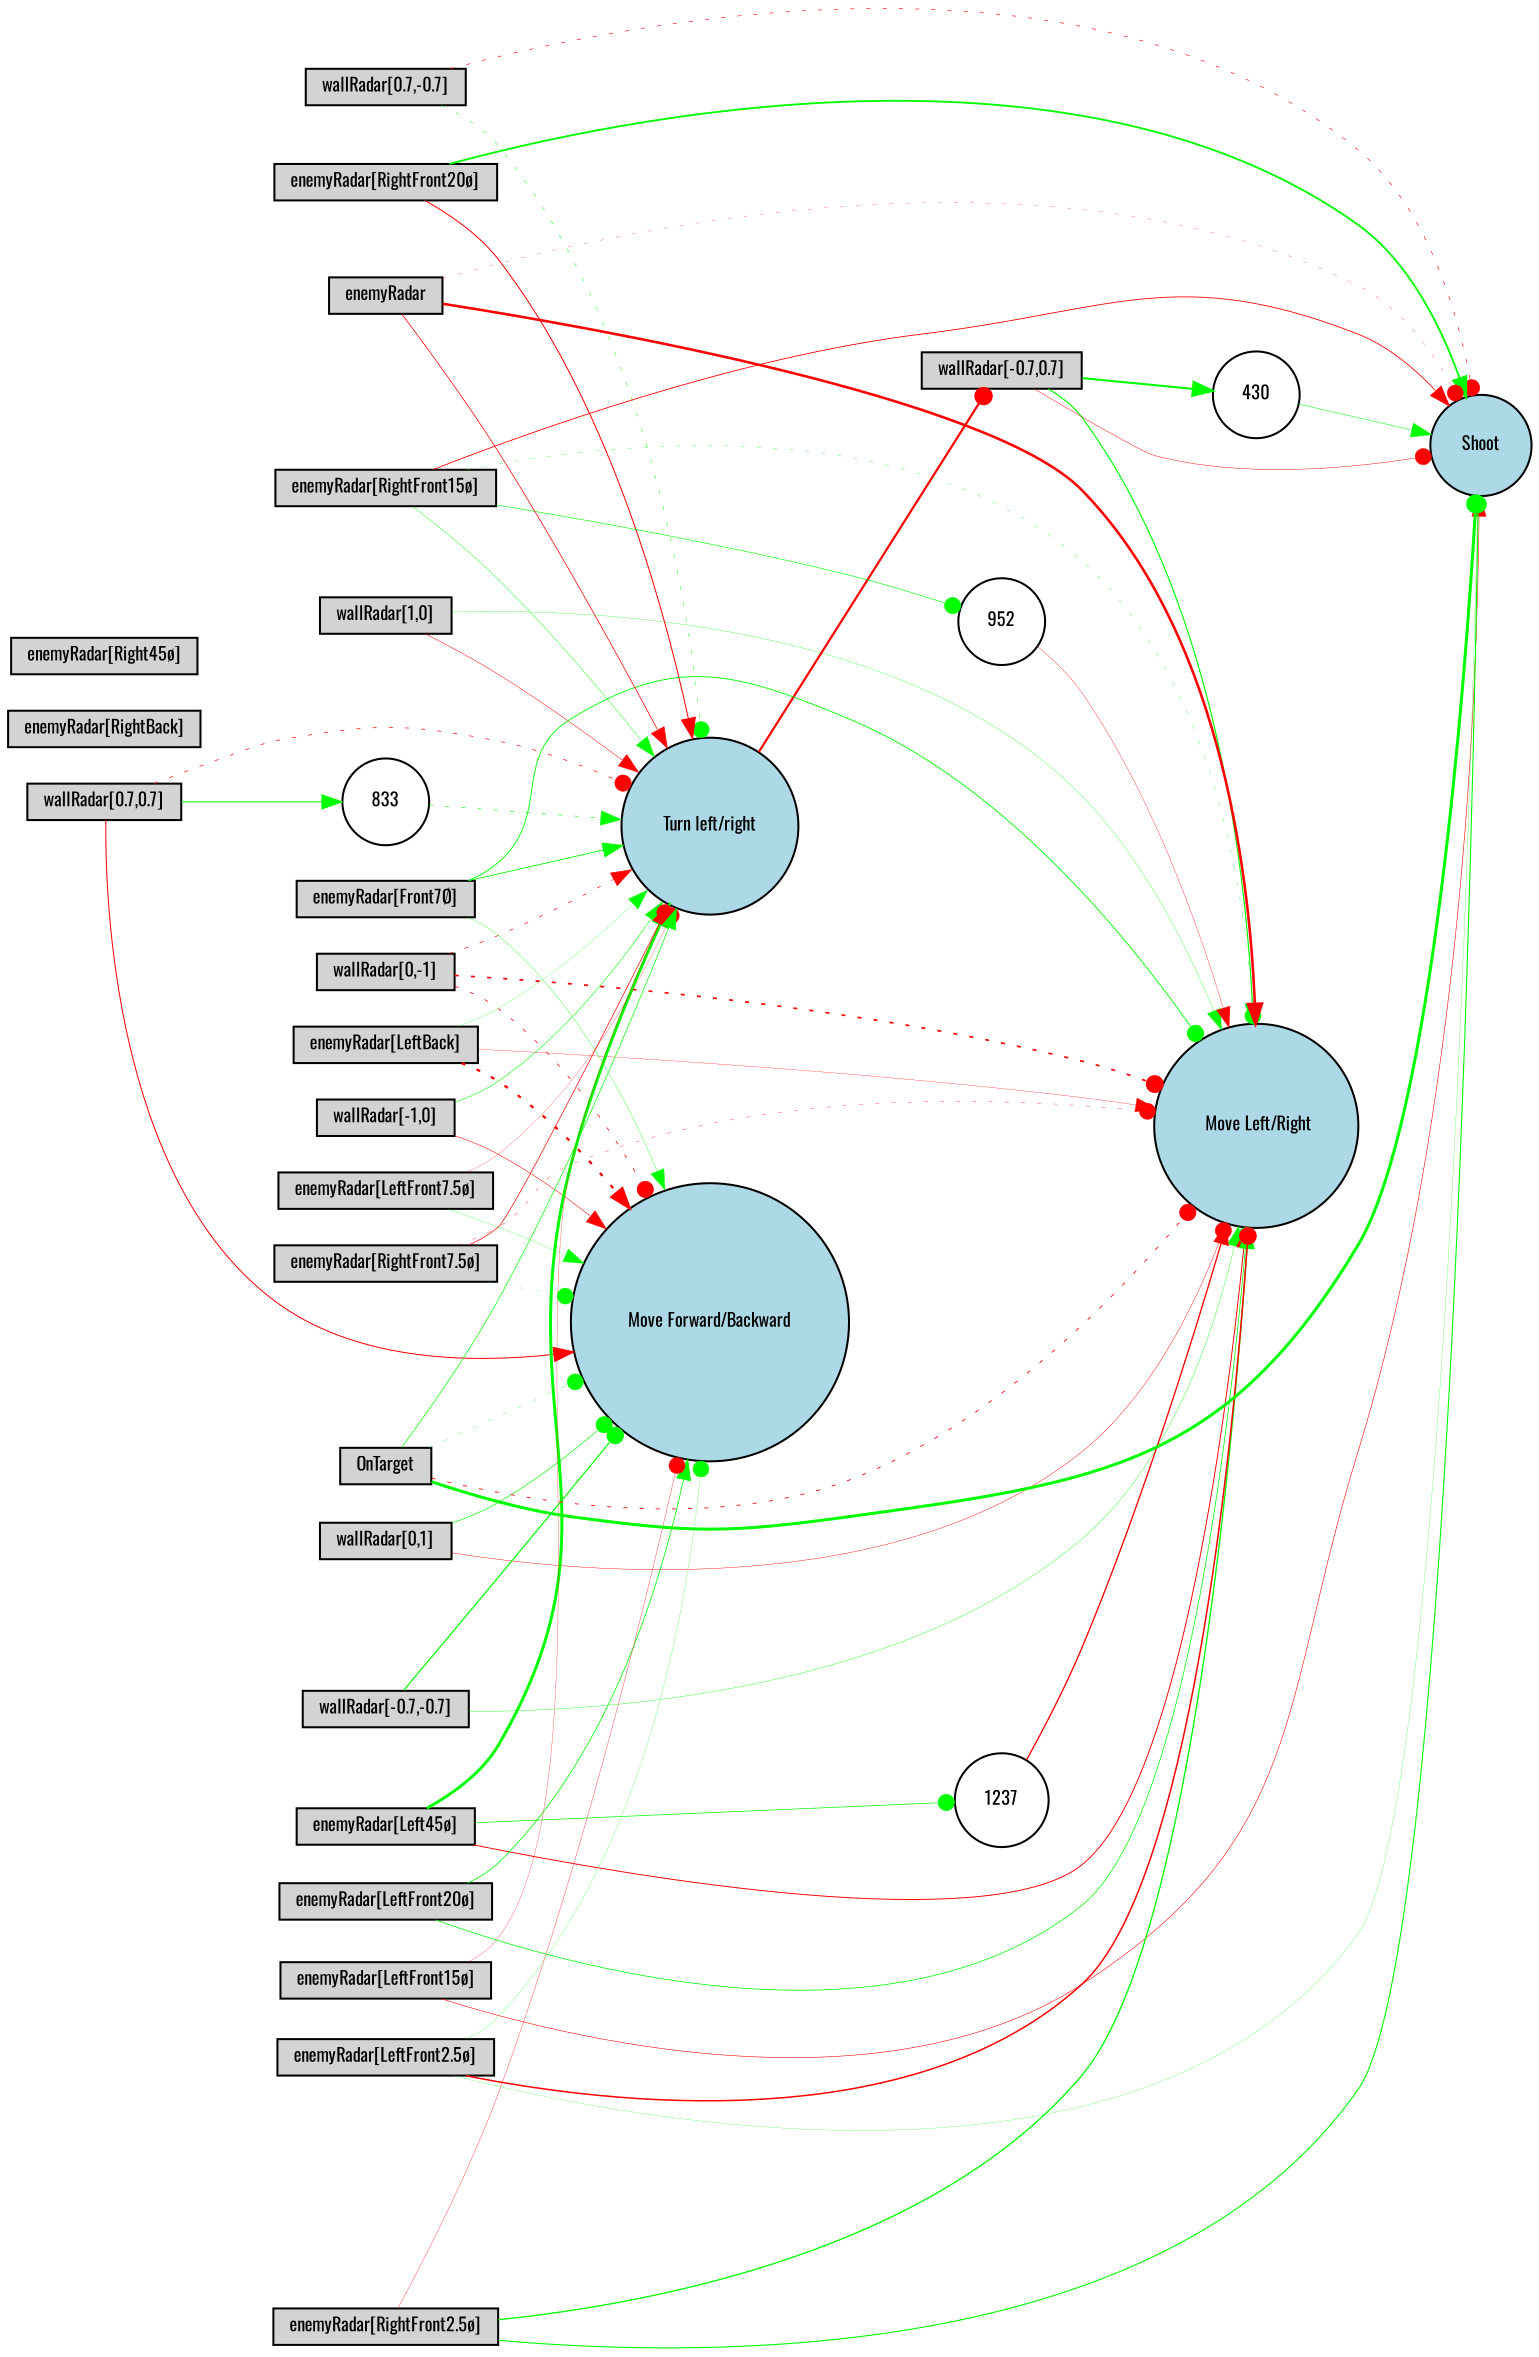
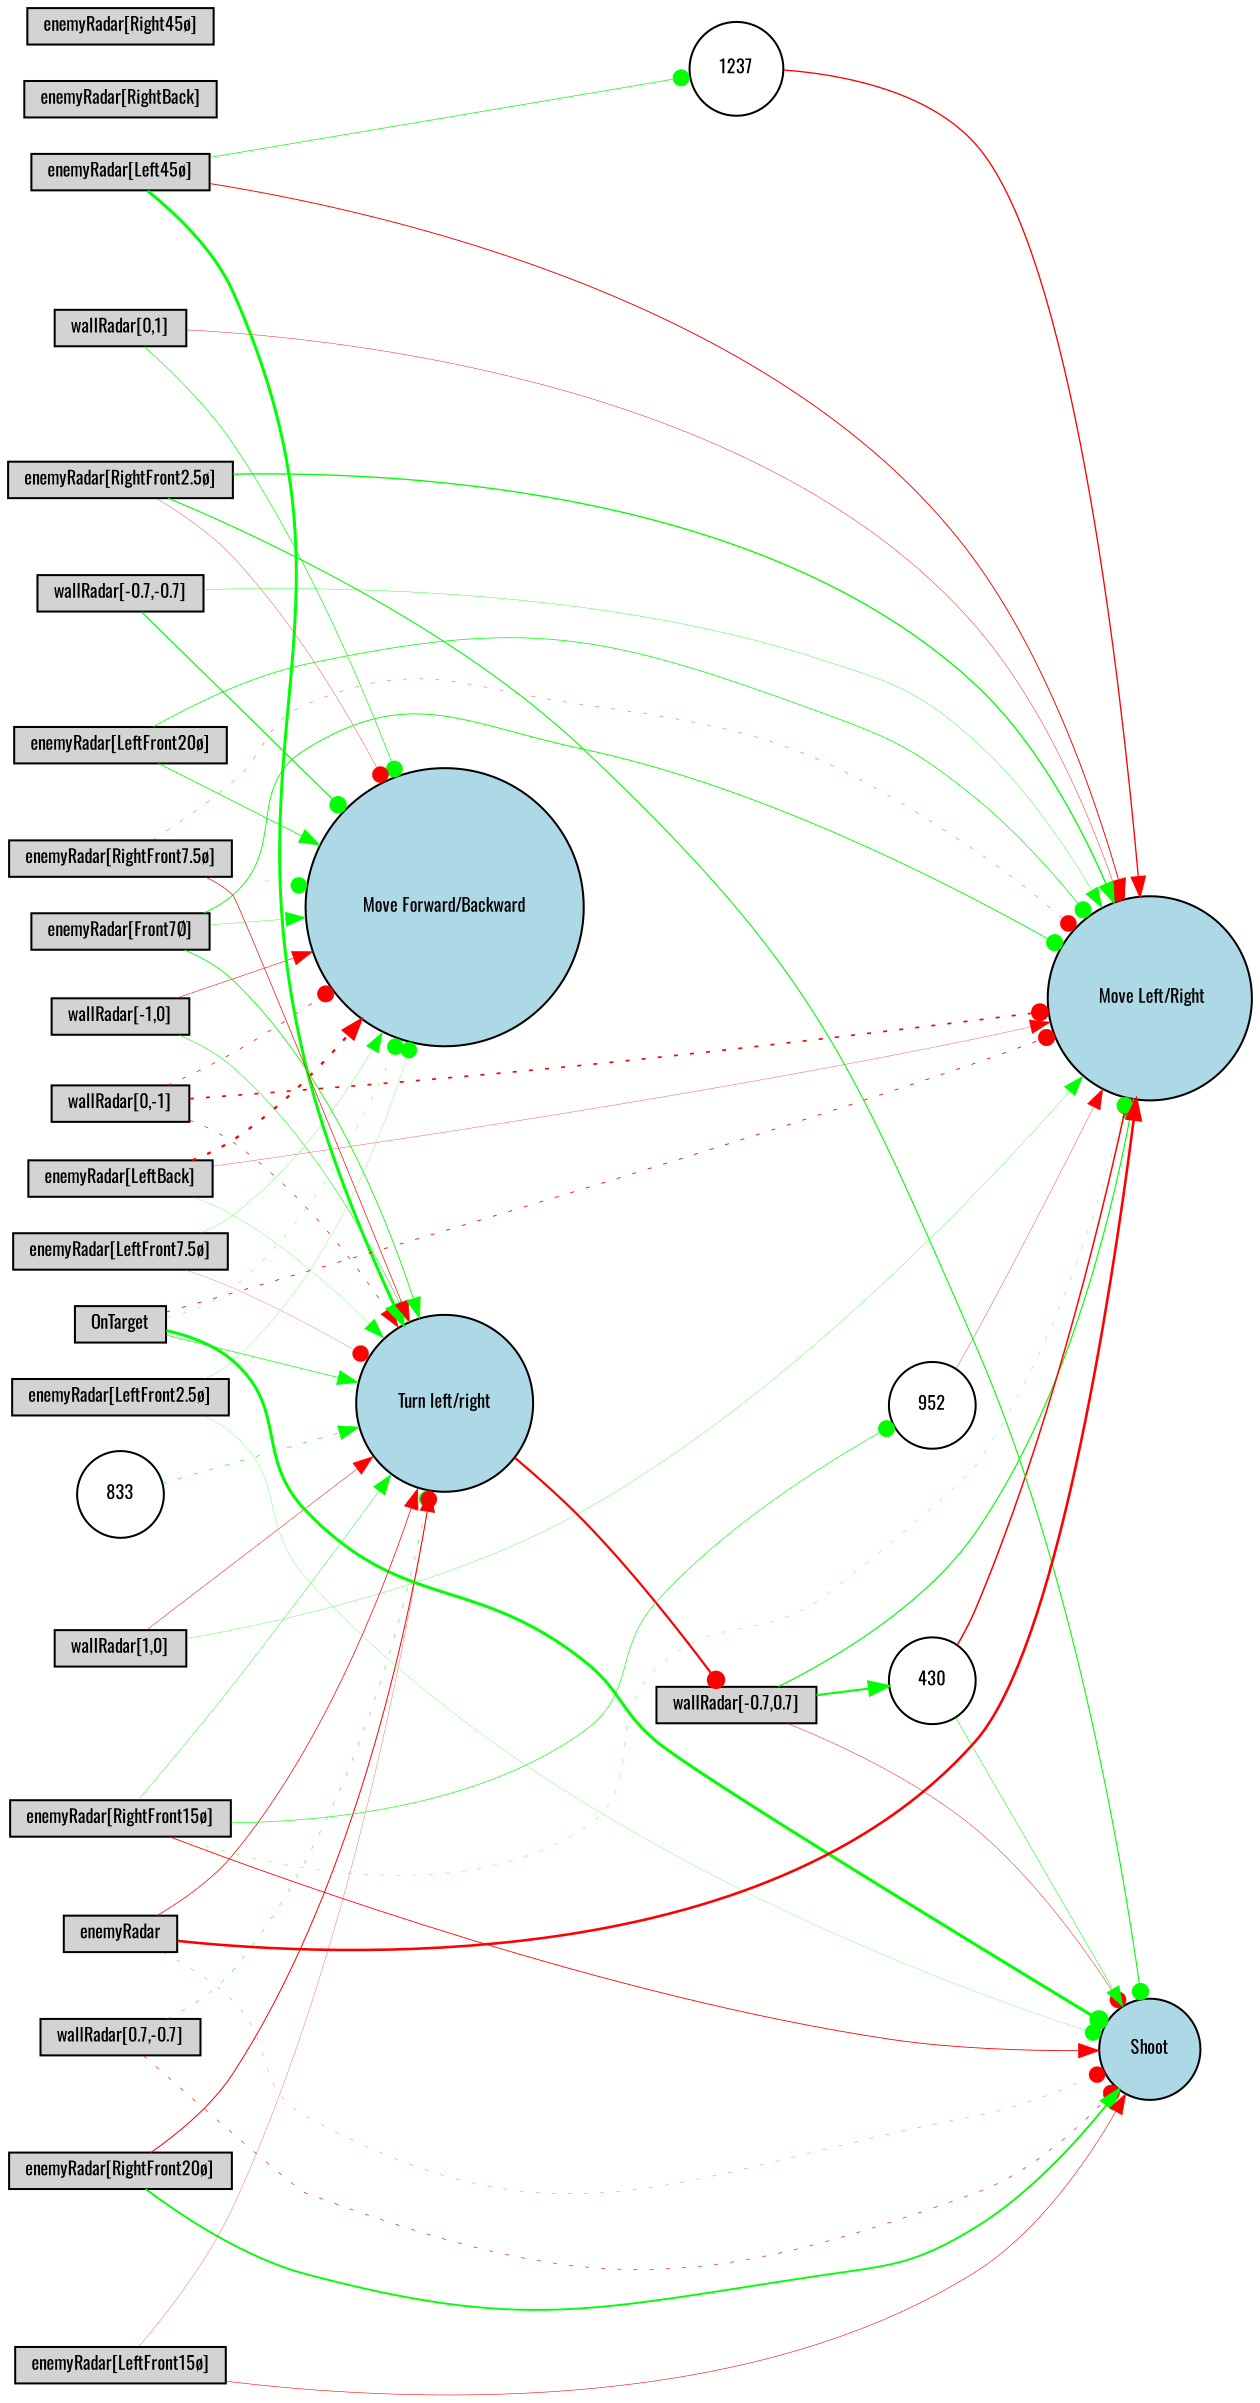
  digraph {
    fontname=Oswald
    rankdir=LR
    node [fillcolor=lightgray fontname=Oswald fontsize=9 shape=box style=filled]
    edge [arrowhead=normal color=green fontname=Oswald style=bold]
    "wallRadar[1,0]" [height=0.2 width=0.2]
    " Move Left/Right" [fillcolor=lightblue height=0.2 shape=circle width=0.2]
    "Turn left/right" [fillcolor=lightblue height=0.2 shape=circle width=0.2]
    "wallRadar[-0.7,0.7]" [height=0.2 width=0.2]
    "wallRadar[0,1]" [height=0.2 width=0.2]
    "Move Forward/Backward" [fillcolor=lightblue height=0.2 shape=circle width=0.2]
    "wallRadar[-1,0]" [height=0.2 width=0.2]
    "wallRadar[0,-1]" [height=0.2 width=0.2]
-   "wallRadar[0.7,0.7]" [height=0.2 width=0.2]
    833 [fillcolor=white height=0.2 shape=circle width=0.2]
    Shoot [fillcolor=lightblue height=0.2 shape=circle width=0.2]
    430 [fillcolor=white height=0.2 shape=circle width=0.2]
    "wallRadar[-0.7,-0.7]" [height=0.2 width=0.2]
    "wallRadar[0.7,-0.7]" [height=0.2 width=0.2]
    "enemyRadar[RightBack]" [height=0.2 width=0.2]
    "enemyRadar[LeftBack]" [height=0.2 width=0.2]
    "enemyRadar[Right45ø]" [height=0.2 width=0.2]
    "enemyRadar[Left45ø]" [height=0.2 width=0.2]
    1237 [fillcolor=white height=0.2 shape=circle width=0.2]
    "enemyRadar[RightFront20ø]" [height=0.2 width=0.2]
    "enemyRadar[LeftFront20ø]" [height=0.2 width=0.2]
    "enemyRadar[RightFront15ø]" [height=0.2 width=0.2]
    952 [fillcolor=white height=0.2 shape=circle width=0.2]
    "enemyRadar[LeftFront15ø]" [height=0.2 width=0.2]
    "enemyRadar[RightFront7.5ø]" [height=0.2 width=0.2]
    "enemyRadar[LeftFront7.5ø]" [height=0.2 width=0.2]
    "enemyRadar[RightFront2.5ø]" [height=0.2 width=0.2]
    "enemyRadar[LeftFront2.5ø]" [height=0.2 width=0.2]
    "enemyRadar[Front7Ø]" [height=0.2 width=0.2]
    OnTarget [height=0.2 width=0.2]
    n31 [height=0.2 label=enemyRadar width=0.2]
    "wallRadar[1,0]" -> " Move Left/Right" [penwidth=0.14897114696022126]
    "wallRadar[1,0]" -> "Turn left/right" [color=red penwidth=0.24382227294611203]
    "Turn left/right" -> "wallRadar[-0.7,0.7]" [arrowhead=dot color=red penwidth=1.089994806577346 style=solid]
    "wallRadar[-0.7,0.7]" -> " Move Left/Right" [penwidth=0.5627928251755567]
    "wallRadar[-0.7,0.7]" -> Shoot [arrowhead=dot color=red penwidth=0.22504058776659847]
    "wallRadar[-0.7,0.7]" -> 430 [penwidth=1.0138957662765555 style=solid]
    "wallRadar[0,1]" -> " Move Left/Right" [arrowhead=dot color=red penwidth=0.21453757670484833]
    "wallRadar[0,1]" -> "Move Forward/Backward" [arrowhead=dot penwidth=0.3237803018670027 style=solid]
    "wallRadar[-1,0]" -> "Turn left/right" [penwidth=0.2751279632848782 style=solid]
    "wallRadar[-1,0]" -> "Move Forward/Backward" [color=red penwidth=0.263128888488116]
    "wallRadar[0,-1]" -> " Move Left/Right" [arrowhead=dot color=red penwidth=0.8352240831338412 style=dotted]
    "wallRadar[0,-1]" -> "Turn left/right" [color=red penwidth=0.32629970050969803 style=dotted]
    "wallRadar[0,-1]" -> "Move Forward/Backward" [arrowhead=dot color=red penwidth=0.35777591434651 style=dotted]
-   "wallRadar[0.7,0.7]" -> "Turn left/right" [arrowhead=dot color=red penwidth=0.3408450467891393 style=dotted]
-   "wallRadar[0.7,0.7]" -> "Move Forward/Backward" [color=red penwidth=0.4925749188311789]
-   "wallRadar[0.7,0.7]" -> 833 [penwidth=0.4898425164298311]
    833 -> "Turn left/right" [penwidth=0.3000205230072741 style=dotted]
-   "enemyRadar[LeftFront2.5ø]" -> " Move Left/Right" [arrowhead=dot color=red penwidth=0.742242294953053]
+   430 -> " Move Left/Right" [arrowhead=dot color=red penwidth=0.742242294953053]
    430 -> Shoot [penwidth=0.25317219727727547 style=solid]
    "wallRadar[-0.7,-0.7]" -> " Move Left/Right" [penwidth=0.18353647734055173 style=solid]
    "wallRadar[-0.7,-0.7]" -> "Move Forward/Backward" [arrowhead=dot penwidth=0.5900274622261551]
    "wallRadar[0.7,-0.7]" -> "Turn left/right" [arrowhead=dot penwidth=0.23604899506721455 style=dotted]
    "wallRadar[0.7,-0.7]" -> Shoot [arrowhead=dot color=red penwidth=0.30478460861328727 style=dotted]
    "enemyRadar[LeftBack]" -> " Move Left/Right" [color=red penwidth=0.15102291531476128]
    "enemyRadar[LeftBack]" -> "Turn left/right" [penwidth=0.11828083892524012 style=solid]
    "enemyRadar[LeftBack]" -> "Move Forward/Backward" [color=red penwidth=1.1272379302406161 style=dotted]
    "enemyRadar[Left45ø]" -> " Move Left/Right" [color=red penwidth=0.4660828823273079 style=solid]
    "enemyRadar[Left45ø]" -> "Turn left/right" [penwidth=1.4732084633779594]
    "enemyRadar[Left45ø]" -> 1237 [arrowhead=dot penwidth=0.342335439668748]
    1237 -> " Move Left/Right" [color=red penwidth=0.6511853926384461 style=solid]
    "enemyRadar[RightFront20ø]" -> "Turn left/right" [color=red penwidth=0.49243617849430066]
    "enemyRadar[RightFront20ø]" -> Shoot [penwidth=0.9134447529611985 style=solid]
    "enemyRadar[LeftFront20ø]" -> " Move Left/Right" [arrowhead=dot penwidth=0.37014563398252753]
    "enemyRadar[LeftFront20ø]" -> "Move Forward/Backward" [penwidth=0.3883748200943614]
    "enemyRadar[RightFront15ø]" -> " Move Left/Right" [arrowhead=dot penwidth=0.1614516381239577 style=dotted]
    "enemyRadar[RightFront15ø]" -> "Turn left/right" [penwidth=0.2061996131674919]
    "enemyRadar[RightFront15ø]" -> Shoot [color=red penwidth=0.41659507650976635]
    "enemyRadar[RightFront15ø]" -> 952 [arrowhead=dot penwidth=0.308308285374462]
    952 -> " Move Left/Right" [color=red penwidth=0.1700635426672048 style=solid]
    "enemyRadar[LeftFront15ø]" -> "Turn left/right" [arrowhead=dot color=red penwidth=0.1360688785634308]
    "enemyRadar[LeftFront15ø]" -> Shoot [color=red penwidth=0.28160934024611195]
    "enemyRadar[RightFront7.5ø]" -> " Move Left/Right" [arrowhead=dot color=red penwidth=0.16719211784649235 style=dotted]
    "enemyRadar[RightFront7.5ø]" -> "Turn left/right" [color=red penwidth=0.33914056723945785]
    "enemyRadar[RightFront7.5ø]" -> "Move Forward/Backward" [arrowhead=dot penwidth=0.11339926127819362 style=dotted]
    "enemyRadar[LeftFront7.5ø]" -> "Turn left/right" [arrowhead=dot color=red penwidth=0.1150467071333246]
    "enemyRadar[LeftFront7.5ø]" -> "Move Forward/Backward" [penwidth=0.12786845553383683 style=solid]
    "enemyRadar[RightFront2.5ø]" -> " Move Left/Right" [penwidth=0.6506177967627652 style=solid]
    "enemyRadar[RightFront2.5ø]" -> "Move Forward/Backward" [arrowhead=dot color=red penwidth=0.1648822594480979 style=solid]
    "enemyRadar[RightFront2.5ø]" -> Shoot [arrowhead=dot penwidth=0.5347152575852745]
    "enemyRadar[LeftFront2.5ø]" -> "Move Forward/Backward" [arrowhead=dot penwidth=0.11340269194044447]
    "enemyRadar[LeftFront2.5ø]" -> Shoot [arrowhead=dot penwidth=0.11587311793966157 style=solid]
    "enemyRadar[Front7Ø]" -> " Move Left/Right" [arrowhead=dot penwidth=0.43462093306220984]
    "enemyRadar[Front7Ø]" -> "Turn left/right" [penwidth=0.41013331590599633]
    "enemyRadar[Front7Ø]" -> "Move Forward/Backward" [penwidth=0.1658395737352118]
    OnTarget -> " Move Left/Right" [arrowhead=dot color=red penwidth=0.4199972238558589 style=dotted]
    OnTarget -> "Turn left/right" [penwidth=0.3393047033391995]
    OnTarget -> "Move Forward/Backward" [arrowhead=dot penwidth=0.15889951106658678 style=dotted]
    OnTarget -> Shoot [arrowhead=dot penwidth=1.488260912958278 style=solid]
    n31 -> " Move Left/Right" [color=red penwidth=1.2740645342856007 style=solid]
    n31 -> "Turn left/right" [color=red penwidth=0.36384535759544867 style=solid]
    n31 -> Shoot [arrowhead=dot color=red penwidth=0.1253110469288705 style=dotted]
  }
